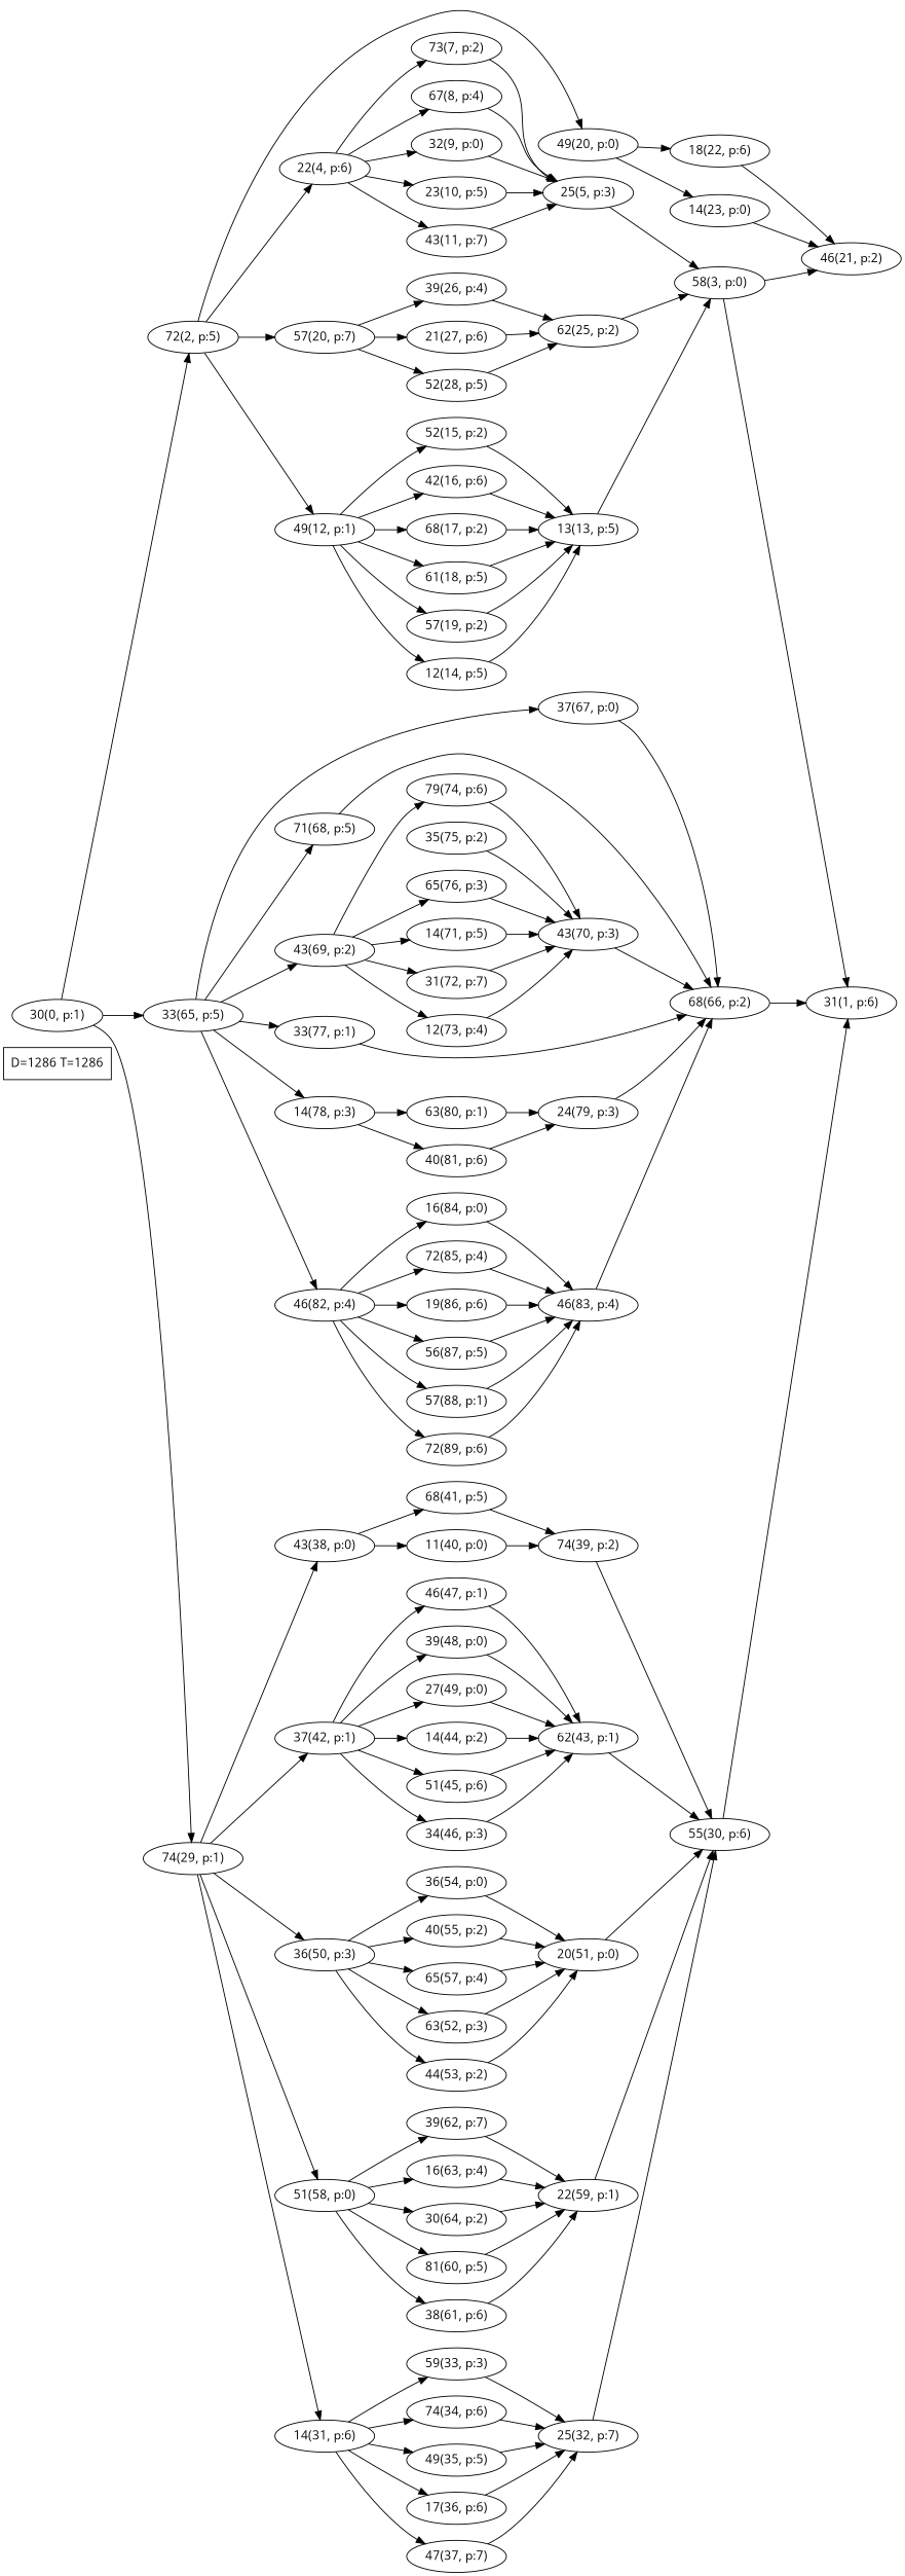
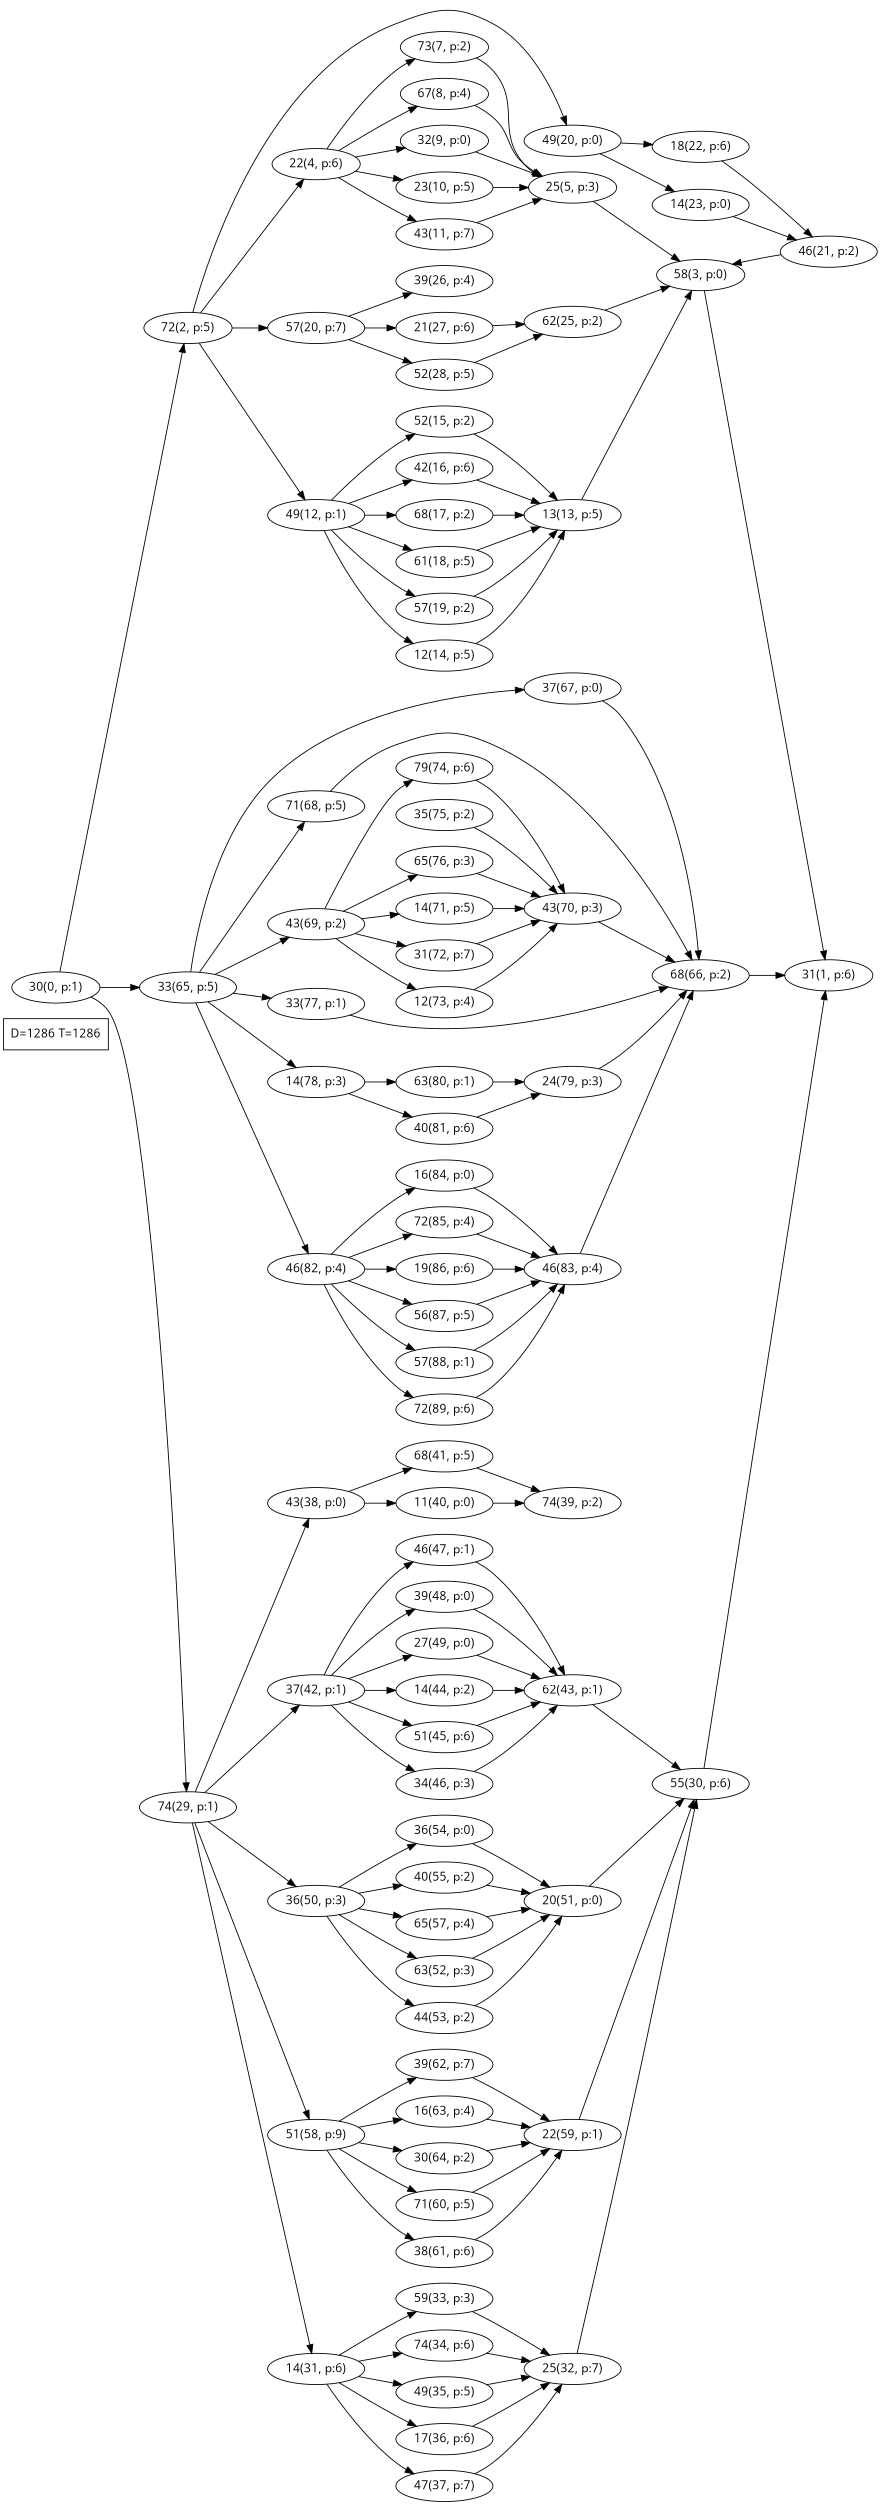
  digraph {
    fontname="Open Sans"
    rankdir=LR
    node [fontname="Open Sans"]
    edge [fontname="Open Sans"]
    n1 [label="D=1286 T=1286" shape=box]
    n2 [label="30(0, p:1)"]
    n3 [label="72(2, p:5)"]
    n4 [label="74(29, p:1)"]
    n5 [label="33(65, p:5)"]
    n6 [label="22(4, p:6)"]
    n7 [label="49(12, p:1)"]
    n8 [label="49(20, p:0)"]
    n9 [label="57(20, p:7)"]
    n10 [label="14(31, p:6)"]
    n11 [label="43(38, p:0)"]
    n12 [label="37(42, p:1)"]
    n13 [label="36(50, p:3)"]
-   n14 [label="51(58, p:0)"]
+   n14 [label="51(58, p:9)"]
    n15 [label="37(67, p:0)"]
    n16 [label="71(68, p:5)"]
    n17 [label="43(69, p:2)"]
    n18 [label="33(77, p:1)"]
    n19 [label="14(78, p:3)"]
    n20 [label="46(82, p:4)"]
    n21 [label="31(1, p:6)"]
    n22 [label="73(7, p:2)"]
    n23 [label="67(8, p:4)"]
    n24 [label="32(9, p:0)"]
    n25 [label="23(10, p:5)"]
    n26 [label="43(11, p:7)"]
    n27 [label="12(14, p:5)"]
    n28 [label="52(15, p:2)"]
    n29 [label="42(16, p:6)"]
    n30 [label="68(17, p:2)"]
    n31 [label="61(18, p:5)"]
    n32 [label="57(19, p:2)"]
    n33 [label="18(22, p:6)"]
    n34 [label="14(23, p:0)"]
    n35 [label="39(26, p:4)"]
    n36 [label="21(27, p:6)"]
    n37 [label="52(28, p:5)"]
    n38 [label="58(3, p:0)"]
    n39 [label="25(5, p:3)"]
    n40 [label="13(13, p:5)"]
    n41 [label="46(21, p:2)"]
    n42 [label="62(25, p:2)"]
    n43 [label="59(33, p:3)"]
    n44 [label="74(34, p:6)"]
    n45 [label="49(35, p:5)"]
    n46 [label="17(36, p:6)"]
    n47 [label="47(37, p:7)"]
    n48 [label="11(40, p:0)"]
    n49 [label="68(41, p:5)"]
    n50 [label="14(44, p:2)"]
    n51 [label="51(45, p:6)"]
    n52 [label="34(46, p:3)"]
    n53 [label="46(47, p:1)"]
    n54 [label="39(48, p:0)"]
    n55 [label="27(49, p:0)"]
    n56 [label="63(52, p:3)"]
    n57 [label="44(53, p:2)"]
    n58 [label="36(54, p:0)"]
    n59 [label="40(55, p:2)"]
    n60 [label="65(57, p:4)"]
-   n61 [label="81(60, p:5)"]
+   n61 [label="71(60, p:5)"]
    n62 [label="38(61, p:6)"]
    n63 [label="39(62, p:7)"]
    n64 [label="16(63, p:4)"]
    n65 [label="30(64, p:2)"]
    n66 [label="55(30, p:6)"]
    n67 [label="25(32, p:7)"]
    n68 [label="74(39, p:2)"]
    n69 [label="62(43, p:1)"]
    n70 [label="20(51, p:0)"]
    n71 [label="22(59, p:1)"]
    n72 [label="68(66, p:2)"]
    n73 [label="14(71, p:5)"]
    n74 [label="31(72, p:7)"]
    n75 [label="12(73, p:4)"]
    n76 [label="79(74, p:6)"]
    n77 [label="65(76, p:3)"]
    n78 [label="63(80, p:1)"]
    n79 [label="40(81, p:6)"]
    n80 [label="16(84, p:0)"]
    n81 [label="72(85, p:4)"]
    n82 [label="19(86, p:6)"]
    n83 [label="56(87, p:5)"]
    n84 [label="57(88, p:1)"]
    n85 [label="72(89, p:6)"]
    n86 [label="43(70, p:3)"]
    n87 [label="35(75, p:2)"]
    n88 [label="24(79, p:3)"]
    n89 [label="46(83, p:4)"]
    n2 -> n3
    n2 -> n4
    n2 -> n5
    n3 -> n6
    n3 -> n7
    n3 -> n8
    n3 -> n9
    n4 -> n10
    n4 -> n11
    n4 -> n12
    n4 -> n13
    n4 -> n14
    n5 -> n15
    n5 -> n16
    n5 -> n17
    n5 -> n18
    n5 -> n19
    n5 -> n20
    n6 -> n22
    n6 -> n23
    n6 -> n24
    n6 -> n25
    n6 -> n26
    n7 -> n27
    n7 -> n28
    n7 -> n29
    n7 -> n30
    n7 -> n31
    n7 -> n32
    n8 -> n33
    n8 -> n34
    n9 -> n35
    n9 -> n36
    n9 -> n37
    n10 -> n43
    n10 -> n44
    n10 -> n45
    n10 -> n46
    n10 -> n47
    n11 -> n48
    n11 -> n49
    n12 -> n50
    n12 -> n51
    n12 -> n52
    n12 -> n53
    n12 -> n54
    n12 -> n55
    n13 -> n56
    n13 -> n57
    n13 -> n58
    n13 -> n59
    n13 -> n60
    n14 -> n61
    n14 -> n62
    n14 -> n63
    n14 -> n64
    n14 -> n65
    n15 -> n72
    n16 -> n72
    n17 -> n73
    n17 -> n74
    n17 -> n75
    n17 -> n76
    n17 -> n77
    n18 -> n72
    n19 -> n78
    n19 -> n79
    n20 -> n80
    n20 -> n81
    n20 -> n82
    n20 -> n83
    n20 -> n84
    n20 -> n85
    n22 -> n39
    n23 -> n39
    n24 -> n39
    n25 -> n39
    n26 -> n39
    n27 -> n40
    n28 -> n40
    n29 -> n40
    n30 -> n40
    n31 -> n40
    n32 -> n40
    n33 -> n41
    n34 -> n41
-   n35 -> n42
    n36 -> n42
    n37 -> n42
    n38 -> n21
    n39 -> n38
    n40 -> n38
-   n38 -> n41
+   n41 -> n38
    n42 -> n38
    n43 -> n67
    n44 -> n67
    n45 -> n67
    n46 -> n67
    n47 -> n67
    n48 -> n68
    n49 -> n68
    n50 -> n69
    n51 -> n69
    n52 -> n69
    n53 -> n69
    n54 -> n69
    n55 -> n69
    n56 -> n70
    n57 -> n70
    n58 -> n70
    n59 -> n70
    n60 -> n70
    n61 -> n71
    n62 -> n71
    n63 -> n71
    n64 -> n71
    n65 -> n71
    n66 -> n21
    n67 -> n66
-   n68 -> n66
    n69 -> n66
    n70 -> n66
    n71 -> n66
    n72 -> n21
    n73 -> n86
    n74 -> n86
    n75 -> n86
    n76 -> n86
    n77 -> n86
    n78 -> n88
    n79 -> n88
    n80 -> n89
    n81 -> n89
    n82 -> n89
    n83 -> n89
    n84 -> n89
    n85 -> n89
    n86 -> n72
    n87 -> n86
    n88 -> n72
    n89 -> n72
  }
